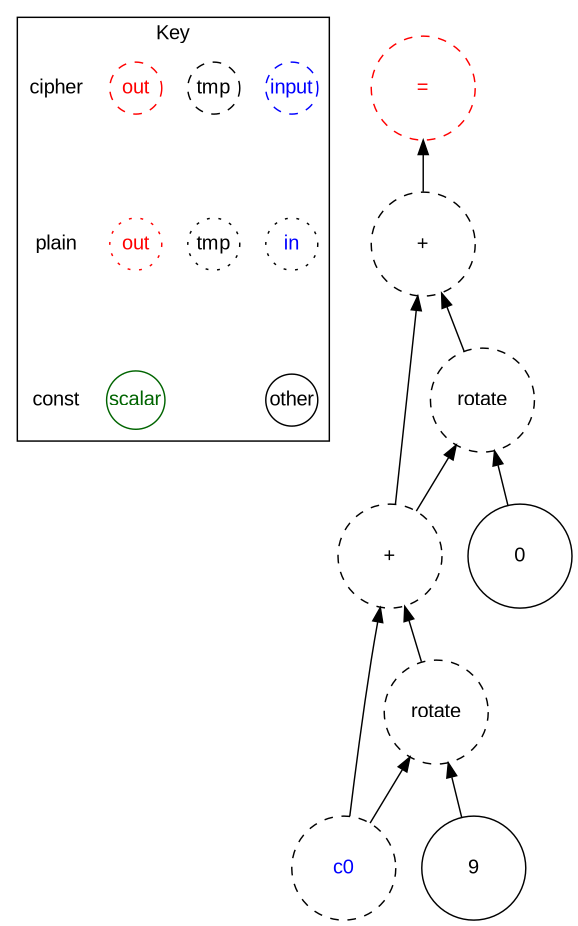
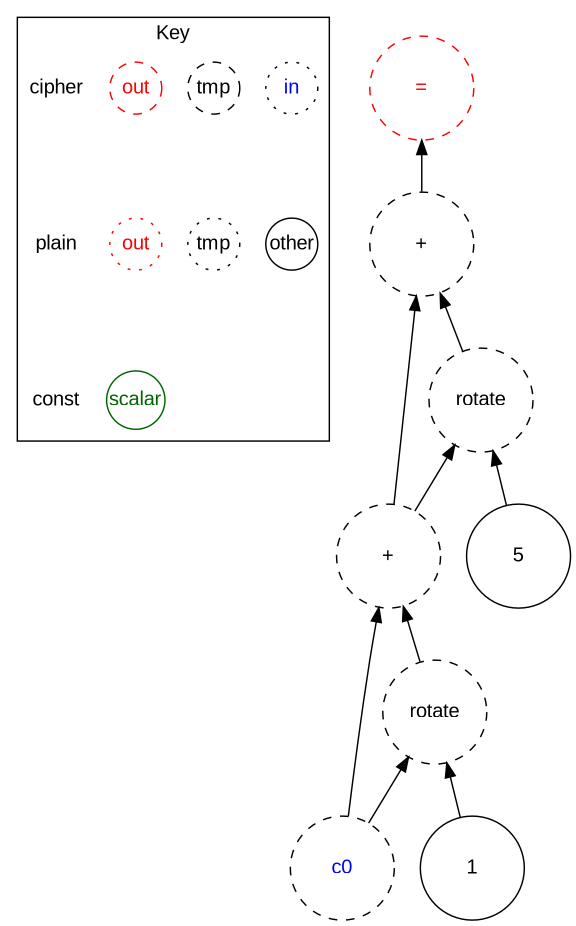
  digraph {
    fontname="Liberation Sans"
    node [fontname="Liberation Sans" margin=0 shape=circle style=dashed]
    edge [dir=back fontname="Liberation Sans"]
-   n1 [color=blue fontcolor=blue label=input width=0.5]
    n2 [fontcolor=blue icolor=blue label=in style=dotted width=0.5]
    n3 [color=black fontcolor=black label=tmp width=0.5]
    n4 [color=black fontcolor=black label=tmp style=dotted width=0.5]
    n5 [color=red fontcolor=red label=out width=0.5]
    n6 [color=red fontcolor=red label=out style=dotted width=0.5]
    cipher [shape=plain width=0.5 style=""]
    plain [color=blue shape=plain width=0.5 style=""]
    other [color=black fontcolor=black style=solid width=0.5]
    scalar [color=darkgreen fontcolor=darkgreen style=solid width=0.5]
    const [shape=plain width=0.5 style=""]
-   n12 [label=0 style=solid width=1]
-   n13 [label=9 style=solid width=1]
+   n12 [label=5 style=solid width=1]
+   n13 [label=1 style=solid width=1]
    n14 [color=black fontcolor=blue label=c0 width=1]
    n15 [label=rotate width=1]
    n16 [label="+" width=1]
    n17 [label=rotate width=1]
    n18 [label="+" width=1]
    n19 [color=red fontcolor=red label="=" width=1]
    subgraph cluster_1 {
      label=Key
-     n1
      n2
      n3
      n4
      n5
      n6
      cipher
      plain
      other
      scalar
      const
    }
-   n1 -> n2 [dir=forward style=invis]
    n2 -> other [dir=forward style=invis]
    n3 -> n4 [dir=forward style=invis]
    n5 -> n6 [dir=forward style=invis]
    n6 -> scalar [dir=forward style=invis]
    cipher -> plain [dir=forward style=invis]
    plain -> const [dir=forward style=invis]
    n15 -> n13
    n15 -> n14
    n16 -> n14
    n16 -> n15
    n17 -> n12
    n17 -> n16
    n18 -> n16
    n18 -> n17
    n19 -> n18
  }
